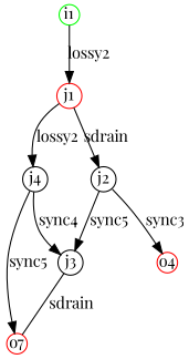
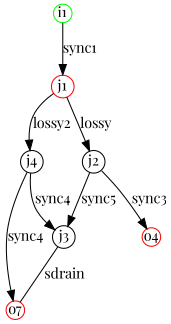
  digraph {
    fontname="Playfair Display"
    node [color=red fixedsize=true fontname="Playfair Display" shape=circle]
    edge [fontname="Playfair Display"]
    i1 [color=green width=0.25]
    j1 [width=0.3]
    j4 [color=black width=0.3]
    j2 [color=black width=0.3]
    o4 [width=0.25]
    o7 [width=0.25]
    j3 [color=black width=0.3]
-   i1 -> j1 [label=lossy2]
+   i1 -> j1 [label=sync1]
    j1 -> j4 [label=lossy2]
-   j1 -> j2 [label=sdrain]
-   j4 -> o7 [label=sync5]
+   j1 -> j2 [label=lossy]
+   j4 -> o7 [label=sync4]
    j4 -> j3 [label=sync4]
    j2 -> o4 [label=sync3]
    j2 -> j3 [label=sync5]
    j3 -> o7 [dir=none label=sdrain]
  }
